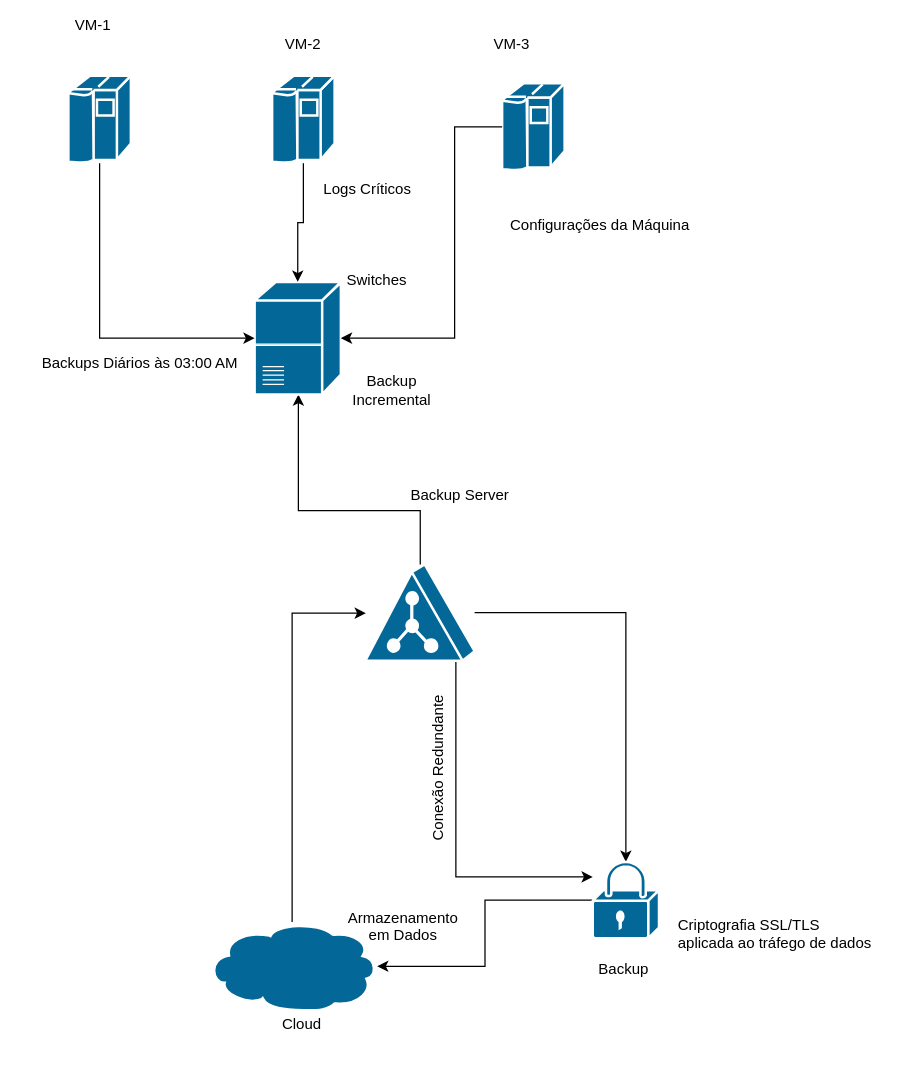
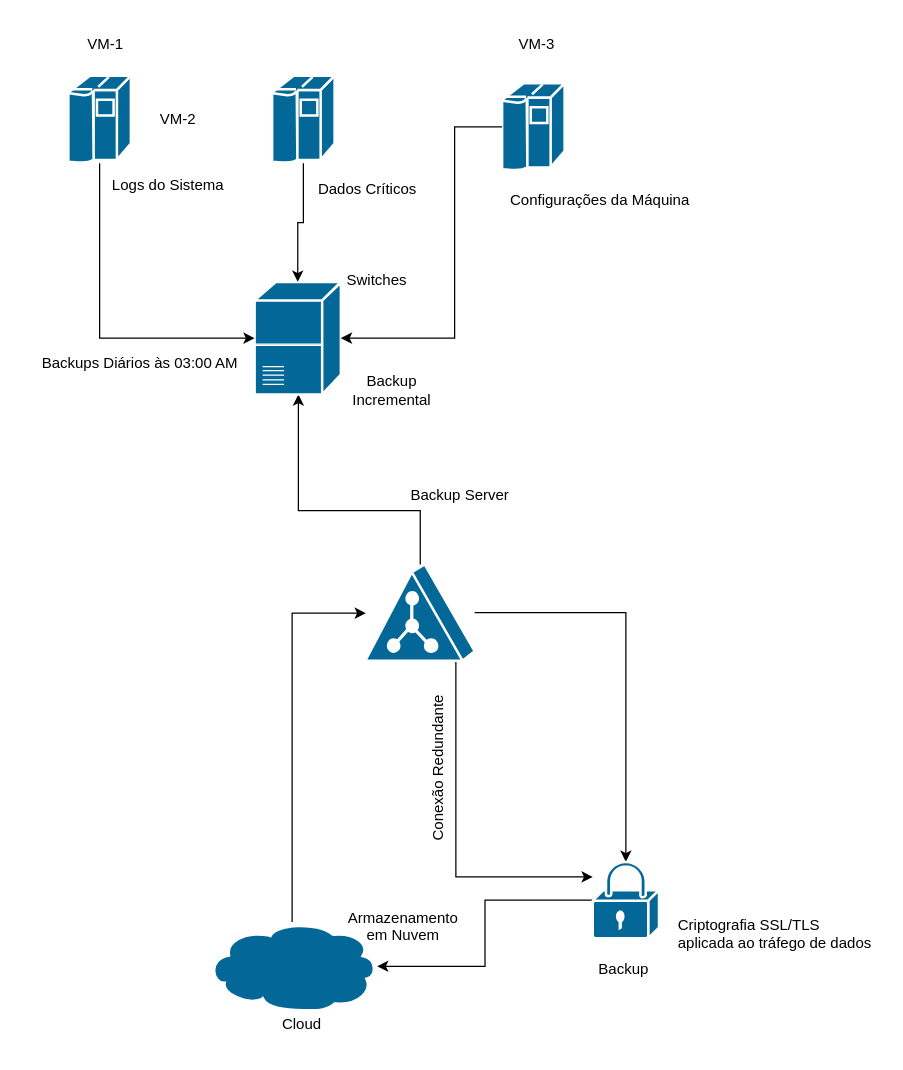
  <mxCell id="0" />
  <mxCell id="1" parent="0" />
  <mxCell id="2" value="" style="edgeStyle=orthogonalEdgeStyle;rounded=0;orthogonalLoop=1;jettySize=auto;html=1;" parent="1" source="5" target="11" edge="1"><mxGeometry relative="1" as="geometry" /></mxCell>
  <mxCell id="3" style="edgeStyle=orthogonalEdgeStyle;rounded=0;orthogonalLoop=1;jettySize=auto;html=1;" parent="1" source="5" target="7" edge="1"><mxGeometry relative="1" as="geometry"><Array as="points"><mxPoint x="336" y="408" /><mxPoint x="238" y="408" /></Array></mxGeometry></mxCell>
  <mxCell id="4" value="" style="edgeStyle=orthogonalEdgeStyle;rounded=0;orthogonalLoop=1;jettySize=auto;html=1;" edge="1" parent="1" source="5" target="11"><mxGeometry relative="1" as="geometry"><mxPoint x="354" y="706" as="targetPoint" /><Array as="points"><mxPoint x="364" y="701" /></Array></mxGeometry></mxCell>
  <mxCell id="5" value="" style="shape=mxgraph.cisco.servers.directory_server;sketch=0;html=1;pointerEvents=1;dashed=0;fillColor=#036897;strokeColor=#ffffff;strokeWidth=2;verticalLabelPosition=bottom;verticalAlign=top;align=center;outlineConnect=0;" parent="1" vertex="1"><mxGeometry x="292" y="451" width="87" height="77" as="geometry" /></mxCell>
  <mxCell id="6" value="Backup Server" style="text;html=1;align=center;verticalAlign=middle;whiteSpace=wrap;rounded=0;" parent="1" vertex="1"><mxGeometry x="325" y="381" width="85" height="30" as="geometry" /></mxCell>
  <mxCell id="7" value="" style="shape=mxgraph.cisco.switches.class_4_5_switch;sketch=0;html=1;pointerEvents=1;dashed=0;fillColor=#036897;strokeColor=#ffffff;strokeWidth=2;verticalLabelPosition=bottom;verticalAlign=top;align=center;outlineConnect=0;" parent="1" vertex="1"><mxGeometry x="203" y="225" width="69" height="90" as="geometry" /></mxCell>
  <mxCell id="8" style="edgeStyle=orthogonalEdgeStyle;rounded=0;orthogonalLoop=1;jettySize=auto;html=1;" parent="1" source="9" target="5" edge="1"><mxGeometry relative="1" as="geometry"><Array as="points"><mxPoint x="233" y="490" /></Array></mxGeometry></mxCell>
  <mxCell id="9" value="" style="shape=mxgraph.cisco.storage.cloud;sketch=0;html=1;pointerEvents=1;dashed=0;fillColor=#036897;strokeColor=#ffffff;strokeWidth=2;verticalLabelPosition=bottom;verticalAlign=top;align=center;outlineConnect=0;" parent="1" vertex="1"><mxGeometry x="165" y="737" width="136" height="71" as="geometry" /></mxCell>
  <mxCell id="10" value="" style="edgeStyle=orthogonalEdgeStyle;rounded=0;orthogonalLoop=1;jettySize=auto;html=1;" parent="1" source="11" target="9" edge="1"><mxGeometry relative="1" as="geometry" /></mxCell>
  <mxCell id="11" value="" style="shape=mxgraph.cisco.security.lock;sketch=0;html=1;pointerEvents=1;dashed=0;fillColor=#036897;strokeColor=#ffffff;strokeWidth=2;verticalLabelPosition=bottom;verticalAlign=top;align=center;outlineConnect=0;" parent="1" vertex="1"><mxGeometry x="473.5" y="689" width="53" height="61" as="geometry" /></mxCell>
  <mxCell id="12" style="edgeStyle=orthogonalEdgeStyle;rounded=0;orthogonalLoop=1;jettySize=auto;html=1;" parent="1" source="13" target="7" edge="1"><mxGeometry relative="1" as="geometry"><Array as="points"><mxPoint x="79" y="270" /></Array></mxGeometry></mxCell>
  <mxCell id="13" value="" style="shape=mxgraph.cisco.computers_and_peripherals.ibm_mainframe;sketch=0;html=1;pointerEvents=1;dashed=0;fillColor=#036897;strokeColor=#ffffff;strokeWidth=2;verticalLabelPosition=bottom;verticalAlign=top;align=center;outlineConnect=0;" parent="1" vertex="1"><mxGeometry x="54" y="60" width="50" height="70" as="geometry" /></mxCell>
  <mxCell id="14" value="" style="shape=mxgraph.cisco.computers_and_peripherals.ibm_mainframe;sketch=0;html=1;pointerEvents=1;dashed=0;fillColor=#036897;strokeColor=#ffffff;strokeWidth=2;verticalLabelPosition=bottom;verticalAlign=top;align=center;outlineConnect=0;" parent="1" vertex="1"><mxGeometry x="217" y="60" width="50" height="70" as="geometry" /></mxCell>
  <mxCell id="15" value="" style="shape=mxgraph.cisco.computers_and_peripherals.ibm_mainframe;sketch=0;html=1;pointerEvents=1;dashed=0;fillColor=#036897;strokeColor=#ffffff;strokeWidth=2;verticalLabelPosition=bottom;verticalAlign=top;align=center;outlineConnect=0;" parent="1" vertex="1"><mxGeometry x="401" y="66" width="50" height="70" as="geometry" /></mxCell>
- <mxCell id="16" value="VM-1" style="text;html=1;align=center;verticalAlign=middle;whiteSpace=wrap;rounded=0;" parent="1" vertex="1"><mxGeometry x="44" y="5" width="60" height="30" as="geometry" /></mxCell>
- <mxCell id="17" value="VM-2" style="text;html=1;align=center;verticalAlign=middle;whiteSpace=wrap;rounded=0;" parent="1" vertex="1"><mxGeometry x="212" y="20" width="60" height="30" as="geometry" /></mxCell>
- <mxCell id="18" value="VM-3" style="text;html=1;align=center;verticalAlign=middle;whiteSpace=wrap;rounded=0;" parent="1" vertex="1"><mxGeometry x="379" y="20" width="60" height="30" as="geometry" /></mxCell>
+ <mxCell id="16" value="VM-1" style="text;html=1;align=center;verticalAlign=middle;whiteSpace=wrap;rounded=0;" parent="1" vertex="1"><mxGeometry x="54" y="20" width="60" height="30" as="geometry" /></mxCell>
+ <mxCell id="17" value="VM-2" style="text;html=1;align=center;verticalAlign=middle;whiteSpace=wrap;rounded=0;" parent="1" vertex="1"><mxGeometry x="112" y="80" width="60" height="30" as="geometry" /></mxCell>
+ <mxCell id="18" value="VM-3" style="text;html=1;align=center;verticalAlign=middle;whiteSpace=wrap;rounded=0;" parent="1" vertex="1"><mxGeometry x="399" y="20" width="60" height="30" as="geometry" /></mxCell>
  <mxCell id="19" value="Cloud" style="text;html=1;align=center;verticalAlign=middle;whiteSpace=wrap;rounded=0;" parent="1" vertex="1"><mxGeometry x="211" y="804" width="60" height="30" as="geometry" /></mxCell>
  <mxCell id="20" value="Backup" style="text;html=1;align=center;verticalAlign=middle;whiteSpace=wrap;rounded=0;" parent="1" vertex="1"><mxGeometry x="455.5" y="760" width="84.5" height="30" as="geometry" /></mxCell>
  <mxCell id="21" value="Switches" style="text;html=1;align=center;verticalAlign=middle;whiteSpace=wrap;rounded=0;" parent="1" vertex="1"><mxGeometry x="271" y="209" width="60" height="30" as="geometry" /></mxCell>
  <mxCell id="22" style="edgeStyle=orthogonalEdgeStyle;rounded=0;orthogonalLoop=1;jettySize=auto;html=1;entryX=0.5;entryY=0;entryDx=0;entryDy=0;entryPerimeter=0;" parent="1" source="14" target="7" edge="1"><mxGeometry relative="1" as="geometry" /></mxCell>
  <mxCell id="23" style="edgeStyle=orthogonalEdgeStyle;rounded=0;orthogonalLoop=1;jettySize=auto;html=1;entryX=1;entryY=0.5;entryDx=0;entryDy=0;entryPerimeter=0;" parent="1" source="15" target="7" edge="1"><mxGeometry relative="1" as="geometry"><Array as="points"><mxPoint x="363" y="101" /><mxPoint x="363" y="270" /></Array></mxGeometry></mxCell>
  <mxCell id="24" value="Backup Incremental" style="text;html=1;align=center;verticalAlign=middle;whiteSpace=wrap;rounded=0;" parent="1" vertex="1"><mxGeometry x="283" y="297" width="60" height="30" as="geometry" /></mxCell>
- <mxCell id="25" value="&#10;Armazenamento em Dados&#10;&#10;" style="text;html=1;align=center;verticalAlign=middle;whiteSpace=wrap;rounded=0;" parent="1" vertex="1"><mxGeometry x="292" y="733" width="60" height="30" as="geometry" /></mxCell>
+ <mxCell id="25" value="&#10;Armazenamento em Nuvem&#10;&#10;" style="text;html=1;align=center;verticalAlign=middle;whiteSpace=wrap;rounded=0;" parent="1" vertex="1"><mxGeometry x="292" y="733" width="60" height="30" as="geometry" /></mxCell>
  <mxCell id="26" value="&#10;Criptografia SSL/TLS aplicada ao tráfego de dados&#10;&#10;" style="text;html=1;align=left;verticalAlign=middle;whiteSpace=wrap;rounded=0;" parent="1" vertex="1"><mxGeometry x="540" y="739" width="160" height="30" as="geometry" /></mxCell>
  <mxCell id="27" value="&#10;Backups Diários às 03:00 AM&#10;&#10;" style="text;html=1;align=center;verticalAlign=middle;whiteSpace=wrap;rounded=0;" parent="1" vertex="1"><mxGeometry x="20" y="282" width="183" height="30" as="geometry" /></mxCell>
  <mxCell id="28" value="Conexão Redundante" style="text;html=1;align=center;verticalAlign=middle;whiteSpace=wrap;rounded=0;rotation=-90;" parent="1" vertex="1"><mxGeometry x="286" y="599" width="129" height="30" as="geometry" /></mxCell>
- <mxCell id="30" value="Logs Críticos" style="text;html=1;align=center;verticalAlign=middle;whiteSpace=wrap;rounded=0;" parent="1" vertex="1"><mxGeometry x="242" y="136" width="103" height="30" as="geometry" /></mxCell>
- <mxCell id="31" value="Configurações da Máquina" style="text;html=1;align=center;verticalAlign=middle;whiteSpace=wrap;rounded=0;" parent="1" vertex="1"><mxGeometry x="396" y="165" width="167" height="30" as="geometry" /></mxCell>
+ <mxCell id="29" value="Logs do Sistema" style="text;html=1;align=center;verticalAlign=middle;whiteSpace=wrap;rounded=0;" parent="1" vertex="1"><mxGeometry x="84" y="133" width="100" height="30" as="geometry" /></mxCell>
+ <mxCell id="30" value="Dados Críticos" style="text;html=1;align=center;verticalAlign=middle;whiteSpace=wrap;rounded=0;" parent="1" vertex="1"><mxGeometry x="242" y="136" width="103" height="30" as="geometry" /></mxCell>
+ <mxCell id="31" value="Configurações da Máquina" style="text;html=1;align=center;verticalAlign=middle;whiteSpace=wrap;rounded=0;" parent="1" vertex="1"><mxGeometry x="396" y="145" width="167" height="30" as="geometry" /></mxCell>
